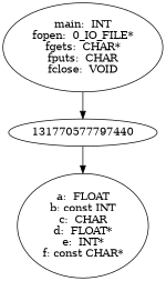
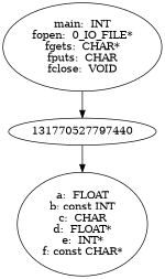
  digraph {
    n1 [label="main:  INT\nfopen:  0_IO_FILE*\nfgets:  CHAR*\nfputs:  CHAR\nfclose:  VOID"]
-   131770527797440 [label=131770577797440]
+   131770527797440
    n3 [label="a:  FLOAT\nb: const INT\nc:  CHAR\nd:  FLOAT*\ne:  INT*\nf: const CHAR*"]
    n1 -> 131770527797440
    131770527797440 -> n3
  }
